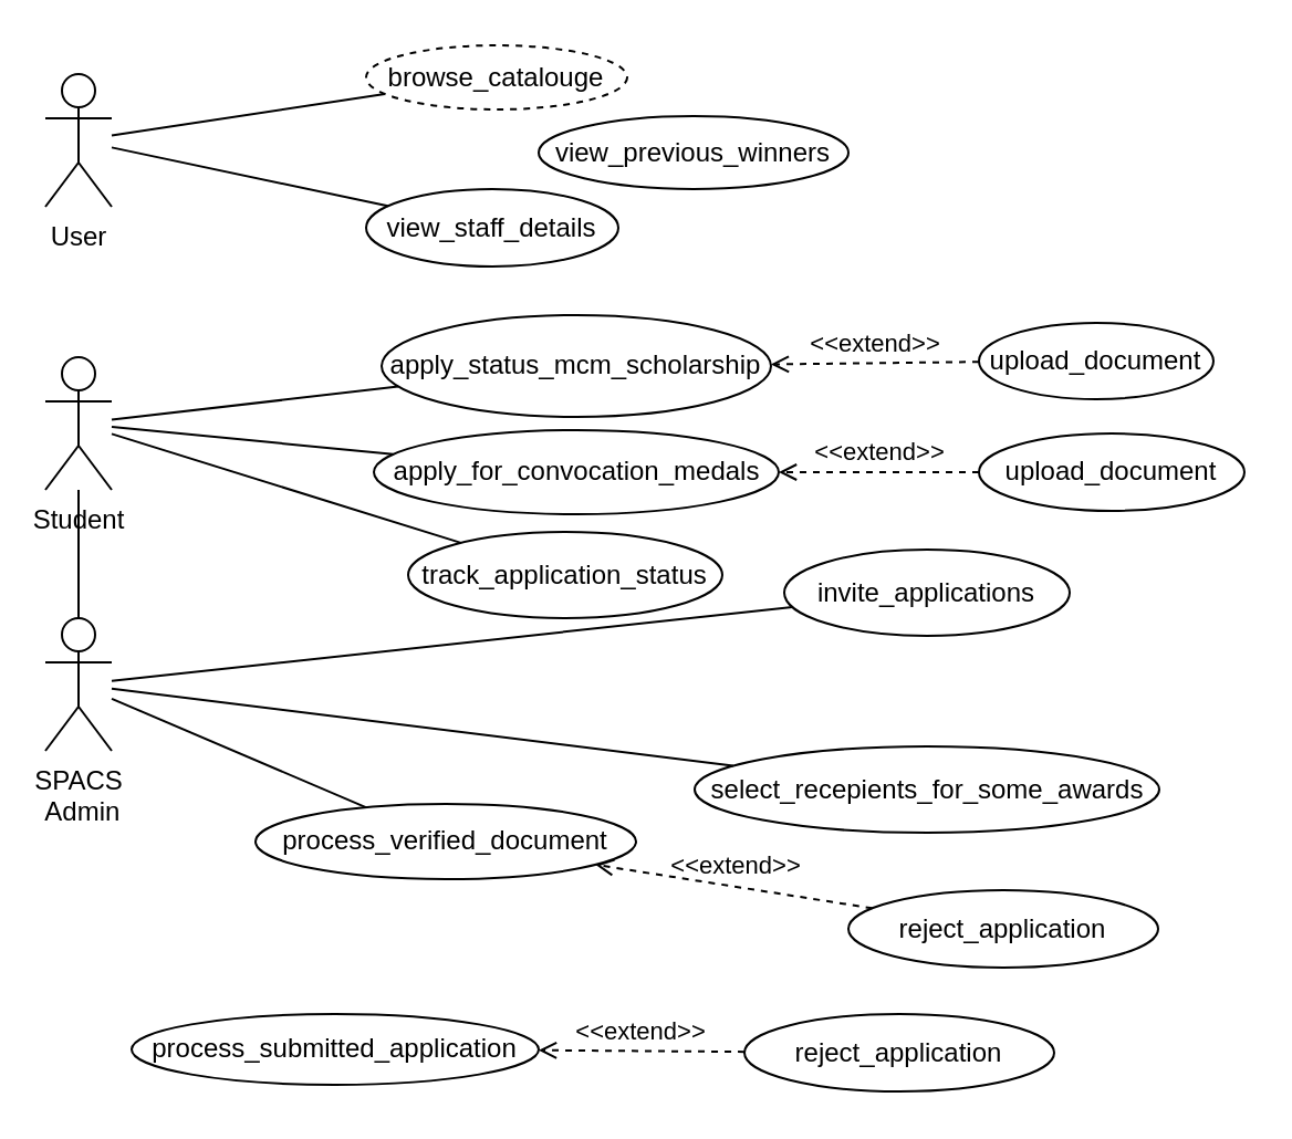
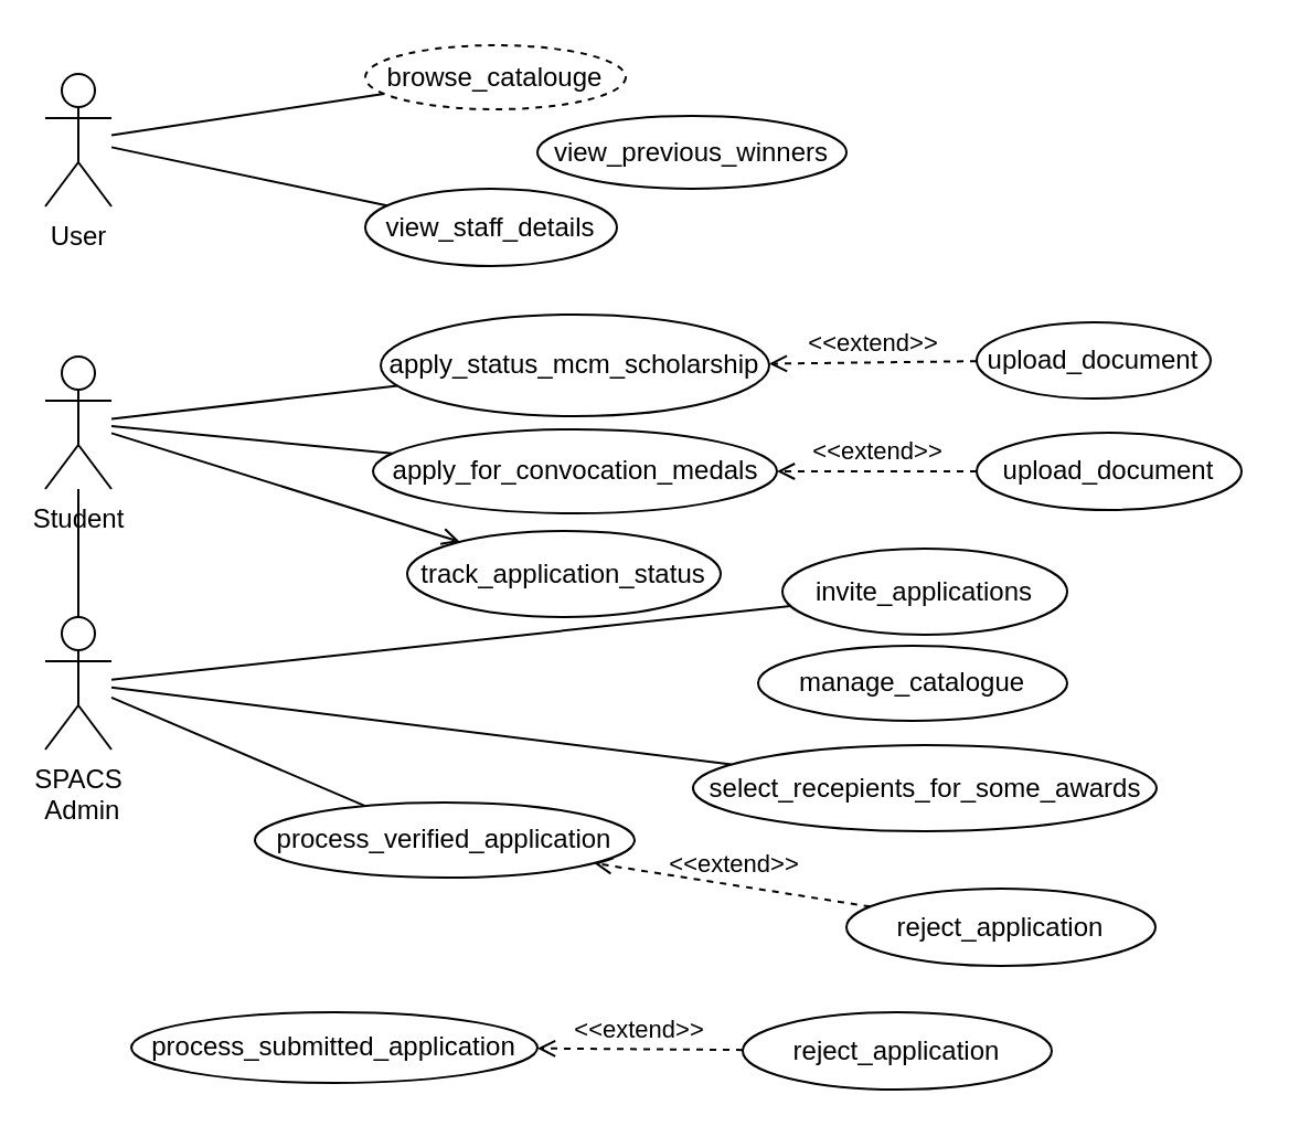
  <mxCell id="0" />
  <mxCell id="1" parent="0" />
  <mxCell id="2" value="User" style="shape=umlActor;verticalLabelPosition=bottom;verticalAlign=top;html=1;outlineConnect=0;" parent="1" vertex="1"><mxGeometry x="20" y="33" width="30" height="60" as="geometry" /></mxCell>
  <mxCell id="3" value="Student" style="shape=umlActor;verticalLabelPosition=bottom;verticalAlign=top;html=1;outlineConnect=0;" parent="1" vertex="1"><mxGeometry x="20" y="161" width="30" height="60" as="geometry" /></mxCell>
  <mxCell id="4" value="SPACS&lt;br&gt;&amp;nbsp;Admin" style="shape=umlActor;verticalLabelPosition=bottom;verticalAlign=top;html=1;outlineConnect=0;" parent="1" vertex="1"><mxGeometry x="20" y="279" width="30" height="60" as="geometry" /></mxCell>
  <mxCell id="5" value="browse_catalouge" style="ellipse;whiteSpace=wrap;html=1;dashed=1;" parent="1" vertex="1"><mxGeometry x="165" y="20" width="118" height="29" as="geometry" /></mxCell>
  <mxCell id="6" value="view_previous_winners" style="ellipse;whiteSpace=wrap;html=1;" parent="1" vertex="1"><mxGeometry x="243" y="52" width="140" height="33" as="geometry" /></mxCell>
  <mxCell id="7" value="view_staff_details" style="ellipse;whiteSpace=wrap;html=1;" parent="1" vertex="1"><mxGeometry x="165" y="85" width="114" height="35" as="geometry" /></mxCell>
  <mxCell id="8" value="apply_for_convocation_medals" style="ellipse;whiteSpace=wrap;html=1;" parent="1" vertex="1"><mxGeometry x="168.5" y="194" width="183" height="38" as="geometry" /></mxCell>
  <mxCell id="9" value="apply_status_mcm_scholarship" style="ellipse;whiteSpace=wrap;html=1;" parent="1" vertex="1"><mxGeometry x="172" y="142" width="176" height="46" as="geometry" /></mxCell>
  <mxCell id="10" value="upload_document" style="ellipse;whiteSpace=wrap;html=1;" parent="1" vertex="1"><mxGeometry x="442" y="195.5" width="120" height="35" as="geometry" /></mxCell>
  <mxCell id="11" value="upload_document" style="ellipse;whiteSpace=wrap;html=1;" parent="1" vertex="1"><mxGeometry x="442" y="145.5" width="106" height="34.5" as="geometry" /></mxCell>
  <mxCell id="12" value="track_application_status" style="ellipse;whiteSpace=wrap;html=1;" parent="1" vertex="1"><mxGeometry x="184" y="240" width="142" height="39" as="geometry" /></mxCell>
  <mxCell id="13" value="invite_applications" style="ellipse;whiteSpace=wrap;html=1;" parent="1" vertex="1"><mxGeometry x="354" y="248" width="129" height="39" as="geometry" /></mxCell>
+ <mxCell id="14" value="manage_catalogue" style="ellipse;whiteSpace=wrap;html=1;" parent="1" vertex="1"><mxGeometry x="343" y="292" width="140" height="34" as="geometry" /></mxCell>
  <mxCell id="15" value="select_recepients_for_some_awards" style="ellipse;whiteSpace=wrap;html=1;" parent="1" vertex="1"><mxGeometry x="313.5" y="337" width="210" height="39" as="geometry" /></mxCell>
- <mxCell id="16" value="process_verified_document" style="ellipse;whiteSpace=wrap;html=1;" parent="1" vertex="1"><mxGeometry x="115" y="363" width="172" height="34" as="geometry" /></mxCell>
+ <mxCell id="16" value="process_verified_application" style="ellipse;whiteSpace=wrap;html=1;" parent="1" vertex="1"><mxGeometry x="115" y="363" width="172" height="34" as="geometry" /></mxCell>
  <mxCell id="17" value="process_submitted_application" style="ellipse;whiteSpace=wrap;html=1;" parent="1" vertex="1"><mxGeometry x="59" y="458" width="184" height="32" as="geometry" /></mxCell>
  <mxCell id="18" value="reject_application" style="ellipse;whiteSpace=wrap;html=1;" parent="1" vertex="1"><mxGeometry x="336" y="458" width="140" height="35" as="geometry" /></mxCell>
  <mxCell id="19" value="reject_application" style="ellipse;whiteSpace=wrap;html=1;" parent="1" vertex="1"><mxGeometry x="383" y="402" width="140" height="35" as="geometry" /></mxCell>
  <mxCell id="20" value="" style="endArrow=none;html=1;rounded=0;" parent="1" source="2" target="5" edge="1"><mxGeometry width="50" height="50" relative="1" as="geometry"><mxPoint x="255" y="79" as="sourcePoint" /><mxPoint x="305" y="29" as="targetPoint" /></mxGeometry></mxCell>
  <mxCell id="21" value="" style="endArrow=none;html=1;rounded=0;" parent="1" source="2" target="7" edge="1"><mxGeometry width="50" height="50" relative="1" as="geometry"><mxPoint x="14" y="161" as="sourcePoint" /><mxPoint x="64" y="111" as="targetPoint" /></mxGeometry></mxCell>
  <mxCell id="22" value="" style="endArrow=none;html=1;rounded=0;" parent="1" source="3" target="9" edge="1"><mxGeometry width="50" height="50" relative="1" as="geometry"><mxPoint x="81" y="205" as="sourcePoint" /><mxPoint x="131" y="155" as="targetPoint" /></mxGeometry></mxCell>
- <mxCell id="23" value="" style="endArrow=none;html=1;rounded=0;" parent="1" source="3" target="12" edge="1"><mxGeometry width="50" height="50" relative="1" as="geometry"><mxPoint x="-34" y="239" as="sourcePoint" /><mxPoint x="16" y="189" as="targetPoint" /></mxGeometry></mxCell>
+ <mxCell id="23" value="" style="endArrow=open;html=1;rounded=0;" parent="1" source="3" target="12" edge="1"><mxGeometry width="50" height="50" relative="1" as="geometry"><mxPoint x="-34" y="239" as="sourcePoint" /><mxPoint x="16" y="189" as="targetPoint" /></mxGeometry></mxCell>
  <mxCell id="24" value="" style="endArrow=none;html=1;rounded=0;" parent="1" source="3" target="8" edge="1"><mxGeometry width="50" height="50" relative="1" as="geometry"><mxPoint x="-3" y="294" as="sourcePoint" /><mxPoint x="47" y="244" as="targetPoint" /></mxGeometry></mxCell>
  <mxCell id="25" value="" style="endArrow=none;html=1;rounded=0;" parent="1" source="4" target="13" edge="1"><mxGeometry width="50" height="50" relative="1" as="geometry"><mxPoint x="-13" y="264" as="sourcePoint" /><mxPoint x="37" y="214" as="targetPoint" /></mxGeometry></mxCell>
  <mxCell id="26" value="" style="endArrow=none;html=1;rounded=0;" parent="1" source="4" target="16" edge="1"><mxGeometry width="50" height="50" relative="1" as="geometry"><mxPoint x="-38" y="240" as="sourcePoint" /><mxPoint x="12" y="190" as="targetPoint" /></mxGeometry></mxCell>
  <mxCell id="27" value="" style="endArrow=none;html=1;rounded=0;" parent="1" source="4" target="3" edge="1"><mxGeometry width="50" height="50" relative="1" as="geometry"><mxPoint x="13" y="299" as="sourcePoint" /><mxPoint x="63" y="249" as="targetPoint" /></mxGeometry></mxCell>
  <mxCell id="28" value="" style="endArrow=none;html=1;rounded=0;" parent="1" source="4" target="15" edge="1"><mxGeometry width="50" height="50" relative="1" as="geometry"><mxPoint x="60" y="265" as="sourcePoint" /><mxPoint x="110" y="215" as="targetPoint" /></mxGeometry></mxCell>
  <mxCell id="29" value="&amp;lt;&amp;lt;extend&amp;gt;&amp;gt;" style="html=1;verticalAlign=bottom;labelBackgroundColor=none;endArrow=open;endFill=0;dashed=1;rounded=0;" parent="1" source="11" target="9" edge="1"><mxGeometry width="160" relative="1" as="geometry"><mxPoint x="381" y="272" as="sourcePoint" /><mxPoint x="541" y="272" as="targetPoint" /></mxGeometry></mxCell>
  <mxCell id="30" value="&amp;lt;&amp;lt;extend&amp;gt;&amp;gt;" style="html=1;verticalAlign=bottom;labelBackgroundColor=none;endArrow=open;endFill=0;dashed=1;rounded=0;" parent="1" source="10" target="8" edge="1"><mxGeometry width="160" relative="1" as="geometry"><mxPoint x="381" y="272" as="sourcePoint" /><mxPoint x="541" y="272" as="targetPoint" /></mxGeometry></mxCell>
  <mxCell id="31" value="&amp;lt;&amp;lt;extend&amp;gt;&amp;gt;" style="html=1;verticalAlign=bottom;labelBackgroundColor=none;endArrow=open;endFill=0;dashed=1;rounded=0;" parent="1" source="19" target="16" edge="1"><mxGeometry width="160" relative="1" as="geometry"><mxPoint x="381" y="283" as="sourcePoint" /><mxPoint x="541" y="283" as="targetPoint" /></mxGeometry></mxCell>
  <mxCell id="32" value="&amp;lt;&amp;lt;extend&amp;gt;&amp;gt;" style="html=1;verticalAlign=bottom;labelBackgroundColor=none;endArrow=open;endFill=0;dashed=1;rounded=0;" parent="1" source="18" target="17" edge="1"><mxGeometry width="160" relative="1" as="geometry"><mxPoint x="381" y="283" as="sourcePoint" /><mxPoint x="541" y="283" as="targetPoint" /></mxGeometry></mxCell>
